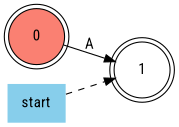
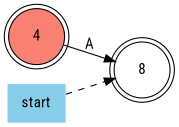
  digraph {
    fontname="Roboto Condensed"
    rankdir=LR
    node [fontname="Roboto Condensed" shape=doublecircle style=filled]
    edge [fontname="Roboto Condensed"]
-   0 [fillcolor=salmon]
-   1 [fillcolor=white]
+   0 [fillcolor=salmon label=4]
+   1 [fillcolor=white label=8]
    start [fillcolor=skyblue shape=plaintext]
    0 -> 1 [label=A style=solid]
    start -> 1 [style=dashed]
  }
